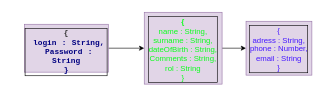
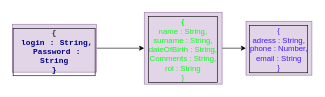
  <mxCell id="0" />
  <mxCell id="1" parent="0" />
  <mxCell id="2" value="" style="edgeStyle=orthogonalEdgeStyle;rounded=0;orthogonalLoop=1;jettySize=auto;html=1;" edge="1" parent="1" source="3" target="5"><mxGeometry relative="1" as="geometry" /></mxCell>
- <mxCell id="3" value="&lt;span class=&quot;p&quot; style=&quot;box-sizing: border-box; color: rgb(51, 51, 51); font-family: Menlo, Monaco, Consolas, &amp;quot;Courier New&amp;quot;, monospace; font-size: 13px; font-style: normal; font-variant-ligatures: normal; font-variant-caps: normal; letter-spacing: normal; orphans: 2; text-indent: 0px; text-transform: none; widows: 2; word-spacing: 1px; -webkit-text-stroke-width: 0px; text-decoration-thickness: initial; text-decoration-style: initial; text-decoration-color: initial;&quot;&gt;{&lt;/span&gt;&lt;span style=&quot;color: rgb(51, 51, 51); font-family: Menlo, Monaco, Consolas, &amp;quot;Courier New&amp;quot;, monospace; font-size: 13px; font-style: normal; font-variant-ligatures: normal; font-variant-caps: normal; letter-spacing: normal; orphans: 2; text-indent: 0px; text-transform: none; widows: 2; word-spacing: 1px; -webkit-text-stroke-width: 0px; background-color: rgb(248, 248, 248); text-decoration-thickness: initial; text-decoration-style: initial; text-decoration-color: initial; float: none; display: inline !important;&quot;&gt;&lt;br&gt;&lt;/span&gt;&lt;span class=&quot;hljs-attribute&quot; style=&quot;box-sizing: border-box; color: navy; font-family: Menlo, Monaco, Consolas, &amp;quot;Courier New&amp;quot;, monospace; font-size: 13px; font-style: normal; font-variant-ligatures: normal; font-variant-caps: normal; letter-spacing: normal; orphans: 2; text-indent: 0px; text-transform: none; widows: 2; word-spacing: 1px; -webkit-text-stroke-width: 0px; text-decoration-thickness: initial; text-decoration-style: initial; text-decoration-color: initial;&quot;&gt;&amp;nbsp;login : String,&lt;br&gt;&amp;nbsp;Password : String&lt;br&gt;&lt;/span&gt;&lt;span class=&quot;p&quot; style=&quot;box-sizing: border-box; color: rgb(51, 51, 51); font-family: Menlo, Monaco, Consolas, &amp;quot;Courier New&amp;quot;, monospace; font-size: 13px; font-style: normal; font-variant-ligatures: normal; font-variant-caps: normal; letter-spacing: normal; orphans: 2; text-indent: 0px; text-transform: none; widows: 2; word-spacing: 1px; -webkit-text-stroke-width: 0px; text-decoration-thickness: initial; text-decoration-style: initial; text-decoration-color: initial;&quot;&gt;&lt;span class=&quot;hljs-attribute&quot; style=&quot;box-sizing: border-box; color: navy;&quot;&gt;}&lt;/span&gt;&lt;/span&gt;" style="text;whiteSpace=wrap;html=1;fillColor=#e1d5e7;strokeColor=#9673a6;gradientColor=none;fontStyle=1;align=center;labelBorderColor=default;" vertex="1" parent="1"><mxGeometry x="40" y="40" width="140" height="80" as="geometry" /></mxCell>
+ <mxCell id="3" value="&lt;span class=&quot;p&quot; style=&quot;box-sizing: border-box; color: rgb(51, 51, 51); font-family: Menlo, Monaco, Consolas, &amp;quot;Courier New&amp;quot;, monospace; font-size: 13px; font-style: normal; font-variant-ligatures: normal; font-variant-caps: normal; letter-spacing: normal; orphans: 2; text-indent: 0px; text-transform: none; widows: 2; word-spacing: 1px; -webkit-text-stroke-width: 0px; text-decoration-thickness: initial; text-decoration-style: initial; text-decoration-color: initial;&quot;&gt;{&lt;/span&gt;&lt;span style=&quot;color: rgb(51, 51, 51); font-family: Menlo, Monaco, Consolas, &amp;quot;Courier New&amp;quot;, monospace; font-size: 13px; font-style: normal; font-variant-ligatures: normal; font-variant-caps: normal; letter-spacing: normal; orphans: 2; text-indent: 0px; text-transform: none; widows: 2; word-spacing: 1px; -webkit-text-stroke-width: 0px; background-color: rgb(248, 248, 248); text-decoration-thickness: initial; text-decoration-style: initial; text-decoration-color: initial; float: none; display: inline !important;&quot;&gt;&lt;br&gt;&lt;/span&gt;&lt;span class=&quot;hljs-attribute&quot; style=&quot;box-sizing: border-box; color: navy; font-family: Menlo, Monaco, Consolas, &amp;quot;Courier New&amp;quot;, monospace; font-size: 13px; font-style: normal; font-variant-ligatures: normal; font-variant-caps: normal; letter-spacing: normal; orphans: 2; text-indent: 0px; text-transform: none; widows: 2; word-spacing: 1px; -webkit-text-stroke-width: 0px; text-decoration-thickness: initial; text-decoration-style: initial; text-decoration-color: initial;&quot;&gt;&amp;nbsp;login : String,&lt;br&gt;&amp;nbsp;Password : String&lt;br&gt;&lt;/span&gt;&lt;span class=&quot;p&quot; style=&quot;box-sizing: border-box; color: rgb(51, 51, 51); font-family: Menlo, Monaco, Consolas, &amp;quot;Courier New&amp;quot;, monospace; font-size: 13px; font-style: normal; font-variant-ligatures: normal; font-variant-caps: normal; letter-spacing: normal; orphans: 2; text-indent: 0px; text-transform: none; widows: 2; word-spacing: 1px; -webkit-text-stroke-width: 0px; text-decoration-thickness: initial; text-decoration-style: initial; text-decoration-color: initial;&quot;&gt;&lt;span class=&quot;hljs-attribute&quot; style=&quot;box-sizing: border-box; color: navy;&quot;&gt;}&lt;/span&gt;&lt;/span&gt;" style="text;whiteSpace=wrap;html=1;fillColor=#e1d5e7;strokeColor=#9673a6;gradientColor=none;fontStyle=1;align=center;labelBorderColor=default;" vertex="1" parent="1"><mxGeometry x="20" y="40" width="140" height="80" as="geometry" /></mxCell>
  <mxCell id="4" value="" style="edgeStyle=orthogonalEdgeStyle;rounded=0;orthogonalLoop=1;jettySize=auto;html=1;" edge="1" parent="1" source="5" target="6"><mxGeometry relative="1" as="geometry" /></mxCell>
  <mxCell id="5" value="&lt;font color=&quot;#0aff1b&quot; style=&quot;font-size: 13px;&quot;&gt;{&lt;br style=&quot;border-color: var(--border-color); font-weight: 400;&quot;&gt;&lt;span style=&quot;font-weight: 400;&quot;&gt;name : String,&lt;/span&gt;&lt;br style=&quot;border-color: var(--border-color); font-weight: 400;&quot;&gt;&lt;span style=&quot;font-weight: 400;&quot;&gt;surname : String,&lt;/span&gt;&lt;br style=&quot;border-color: var(--border-color); font-weight: 400;&quot;&gt;&lt;span style=&quot;font-weight: 400;&quot;&gt;dateOfBirth : String,&lt;/span&gt;&lt;br style=&quot;border-color: var(--border-color); font-weight: 400;&quot;&gt;&lt;span style=&quot;font-weight: 400;&quot;&gt;Comments : String,&lt;/span&gt;&lt;br style=&quot;border-color: var(--border-color); font-weight: 400;&quot;&gt;&lt;span style=&quot;font-weight: 400;&quot;&gt;rol : String&lt;/span&gt;&lt;br style=&quot;border-color: var(--border-color); font-weight: 400;&quot;&gt;&lt;span style=&quot;font-weight: 400;&quot;&gt;}&lt;/span&gt;&lt;/font&gt;" style="text;whiteSpace=wrap;html=1;fillColor=#e1d5e7;strokeColor=#9673a6;gradientColor=none;fontStyle=1;align=center;labelBorderColor=default;" vertex="1" parent="1"><mxGeometry x="240" y="20" width="130" height="120" as="geometry" /></mxCell>
  <mxCell id="6" value="&lt;font color=&quot;#4517ff&quot; style=&quot;font-size: 13px; font-weight: normal;&quot;&gt;{&lt;br style=&quot;border-color: var(--border-color);&quot;&gt;adress : String,&lt;br&gt;phone : Number,&lt;br&gt;email : String&lt;br style=&quot;border-color: var(--border-color);&quot;&gt;}&lt;/font&gt;" style="text;whiteSpace=wrap;html=1;fillColor=#e1d5e7;strokeColor=#9673a6;gradientColor=none;fontStyle=1;align=center;labelBorderColor=default;" vertex="1" parent="1"><mxGeometry x="410" y="35" width="110" height="90" as="geometry" /></mxCell>
